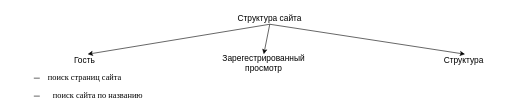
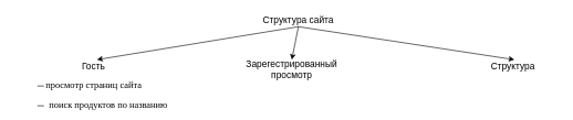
  <mxCell id="0" />
  <mxCell id="1" parent="0" />
  <mxCell id="2" value="Структура сайта" style="text;html=1;strokeColor=none;fillColor=none;align=center;verticalAlign=middle;whiteSpace=wrap;rounded=0;fontSize=14;" vertex="1" parent="1"><mxGeometry x="366" y="20" width="166" height="20" as="geometry" /></mxCell>
  <mxCell id="3" value="" style="endArrow=classic;html=1;fontSize=14;exitX=0.5;exitY=1;exitDx=0;exitDy=0;" edge="1" parent="1" source="2"><mxGeometry width="50" height="50" relative="1" as="geometry"><mxPoint x="415" y="190" as="sourcePoint" /><mxPoint x="439" y="90" as="targetPoint" /></mxGeometry></mxCell>
  <mxCell id="4" value="" style="endArrow=classic;html=1;fontSize=14;exitX=0.5;exitY=1;exitDx=0;exitDy=0;" edge="1" parent="1" source="2"><mxGeometry width="50" height="50" relative="1" as="geometry"><mxPoint x="465" y="80" as="sourcePoint" /><mxPoint x="775" y="90" as="targetPoint" /></mxGeometry></mxCell>
  <mxCell id="5" value="" style="endArrow=classic;html=1;fontSize=14;exitX=0.5;exitY=1;exitDx=0;exitDy=0;" edge="1" parent="1" source="2"><mxGeometry width="50" height="50" relative="1" as="geometry"><mxPoint x="305" y="160" as="sourcePoint" /><mxPoint x="145" y="90" as="targetPoint" /></mxGeometry></mxCell>
  <mxCell id="6" value="Гость" style="text;html=1;strokeColor=none;fillColor=none;align=center;verticalAlign=middle;whiteSpace=wrap;rounded=0;fontSize=14;" vertex="1" parent="1"><mxGeometry x="105" y="90" width="70" height="20" as="geometry" /></mxCell>
  <mxCell id="7" value="Зарегестрированный просмотр" style="text;html=1;strokeColor=none;fillColor=none;align=center;verticalAlign=middle;whiteSpace=wrap;rounded=0;fontSize=14;" vertex="1" parent="1"><mxGeometry x="356" y="90" width="166" height="30" as="geometry" /></mxCell>
  <mxCell id="8" value="Структура" style="text;html=1;strokeColor=none;fillColor=none;align=center;verticalAlign=middle;whiteSpace=wrap;rounded=0;fontSize=14;" vertex="1" parent="1"><mxGeometry x="705" y="90" width="136" height="20" as="geometry" /></mxCell>
  <mxCell id="9" style="edgeStyle=orthogonalEdgeStyle;rounded=0;orthogonalLoop=1;jettySize=auto;html=1;exitX=0.5;exitY=1;exitDx=0;exitDy=0;fontSize=14;" edge="1" parent="1" source="8" target="8"><mxGeometry relative="1" as="geometry" /></mxCell>
  <mxCell id="10" value="" style="endArrow=none;html=1;fontSize=14;" edge="1" parent="1"><mxGeometry width="50" height="50" relative="1" as="geometry"><mxPoint x="55" y="130" as="sourcePoint" /><mxPoint x="65" y="130" as="targetPoint" /></mxGeometry></mxCell>
  <mxCell id="11" value="" style="endArrow=none;html=1;fontSize=14;" edge="1" parent="1"><mxGeometry width="50" height="50" relative="1" as="geometry"><mxPoint x="55" y="160" as="sourcePoint" /><mxPoint x="65" y="160" as="targetPoint" /></mxGeometry></mxCell>
- <mxCell id="12" value="&lt;p style=&quot;margin: 7.65pt 0cm 0.0pt 36pt; text-indent: -18pt; font-size: 14px;&quot;&gt;&lt;span style=&quot;font-size: 14px; font-family: times, serif;&quot;&gt;поиск страниц сайта&amp;nbsp;&lt;/span&gt;&lt;/p&gt;" style="text;html=1;strokeColor=none;fillColor=none;align=center;verticalAlign=middle;whiteSpace=wrap;rounded=0;fontSize=14;" vertex="1" parent="1"><mxGeometry x="35" y="110" width="190" height="25" as="geometry" /></mxCell>
- <mxCell id="13" value="&lt;p style=&quot;margin: 7.75pt 0cm 0.0pt 36pt ; text-indent: -18pt ; font-size: 14px&quot;&gt;&lt;span style=&quot;font-family: &amp;#34;symbol&amp;#34; ; font-size: 14px&quot;&gt;&lt;span style=&quot;font-stretch: normal ; font-size: 14px ; line-height: normal ; font-family: &amp;#34;times new roman&amp;#34;&quot;&gt;&amp;nbsp; &amp;nbsp; &amp;nbsp;&lt;br style=&quot;font-size: 14px&quot;&gt;&lt;/span&gt;&lt;/span&gt;&lt;span style=&quot;font-size: 14px ; font-family: &amp;#34;times&amp;#34; , serif&quot;&gt;поиск сайта по названию&amp;nbsp;&lt;/span&gt;&lt;/p&gt;" style="text;html=1;strokeColor=none;fillColor=none;align=center;verticalAlign=middle;whiteSpace=wrap;rounded=0;fontSize=14;" vertex="1" parent="1"><mxGeometry x="20" y="135" width="240" height="20" as="geometry" /></mxCell>
+ <mxCell id="12" value="&lt;p style=&quot;margin: 7.65pt 0cm 0.0pt 36pt; text-indent: -18pt; font-size: 14px;&quot;&gt;&lt;span style=&quot;font-size: 14px; font-family: times, serif;&quot;&gt;просмотр страниц сайта&amp;nbsp;&lt;/span&gt;&lt;/p&gt;" style="text;html=1;strokeColor=none;fillColor=none;align=center;verticalAlign=middle;whiteSpace=wrap;rounded=0;fontSize=14;" vertex="1" parent="1"><mxGeometry x="35" y="110" width="190" height="25" as="geometry" /></mxCell>
+ <mxCell id="13" value="&lt;p style=&quot;margin: 7.75pt 0cm 0.0pt 36pt ; text-indent: -18pt ; font-size: 14px&quot;&gt;&lt;span style=&quot;font-family: &amp;#34;symbol&amp;#34; ; font-size: 14px&quot;&gt;&lt;span style=&quot;font-stretch: normal ; font-size: 14px ; line-height: normal ; font-family: &amp;#34;times new roman&amp;#34;&quot;&gt;&amp;nbsp; &amp;nbsp; &amp;nbsp;&lt;br style=&quot;font-size: 14px&quot;&gt;&lt;/span&gt;&lt;/span&gt;&lt;span style=&quot;font-size: 14px ; font-family: &amp;#34;times&amp;#34; , serif&quot;&gt;поиск продуктов по названию&amp;nbsp;&lt;/span&gt;&lt;/p&gt;" style="text;html=1;strokeColor=none;fillColor=none;align=center;verticalAlign=middle;whiteSpace=wrap;rounded=0;fontSize=14;" vertex="1" parent="1"><mxGeometry x="20" y="135" width="240" height="20" as="geometry" /></mxCell>
